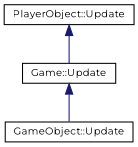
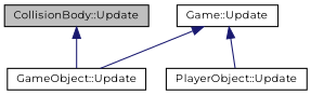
  digraph {
    fontname=Montserrat
    rankdir=TB
    node [color=black fillcolor=white fontname=Montserrat fontsize=10 shape=record style=filled]
    edge [color=midnightblue dir=back fontname=Montserrat fontsize=10 labelfontname=Helvetica labelfontsize=10 style=solid]
+   n1 [fillcolor=grey75 fontcolor=black height=0.2 label="CollisionBody::Update" width=0.4]
    n2 [height=0.2 label="GameObject::Update" width=0.4]
    n3 [height=0.2 label="PlayerObject::Update" width=0.4]
    n4 [height=0.2 label="Game::Update" width=0.4]
-   n3 -> n4
+   n1 -> n2
+   n4 -> n3
    n4 -> n2
  }
